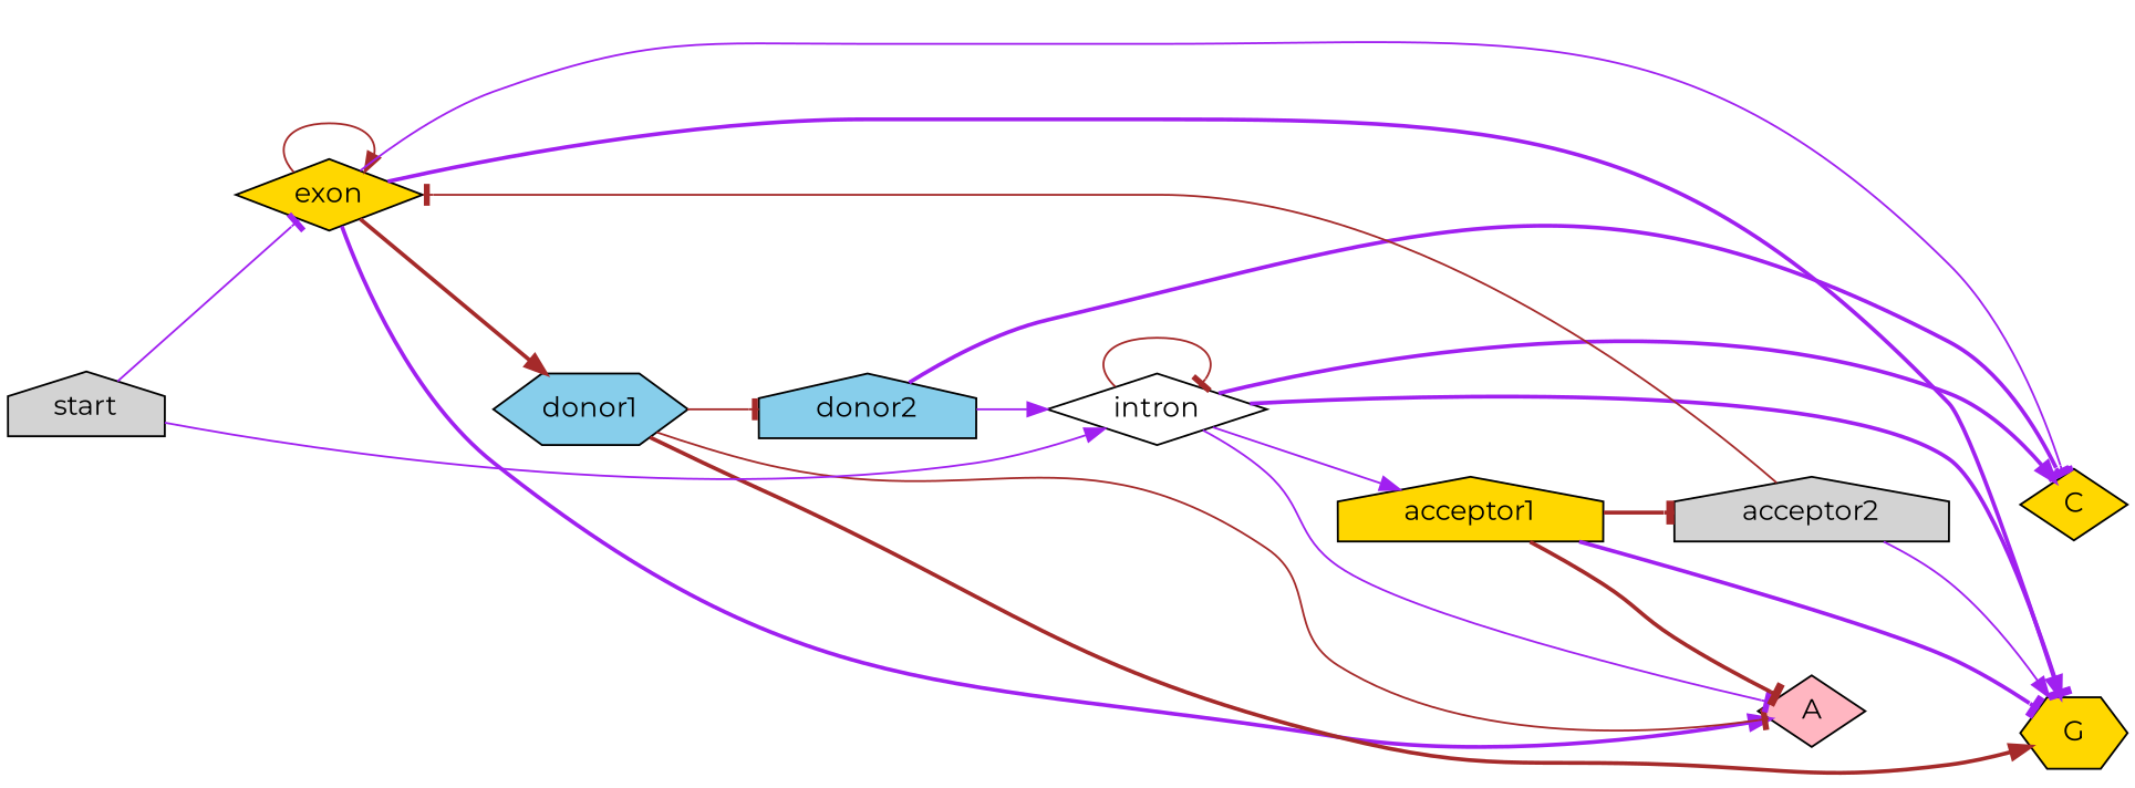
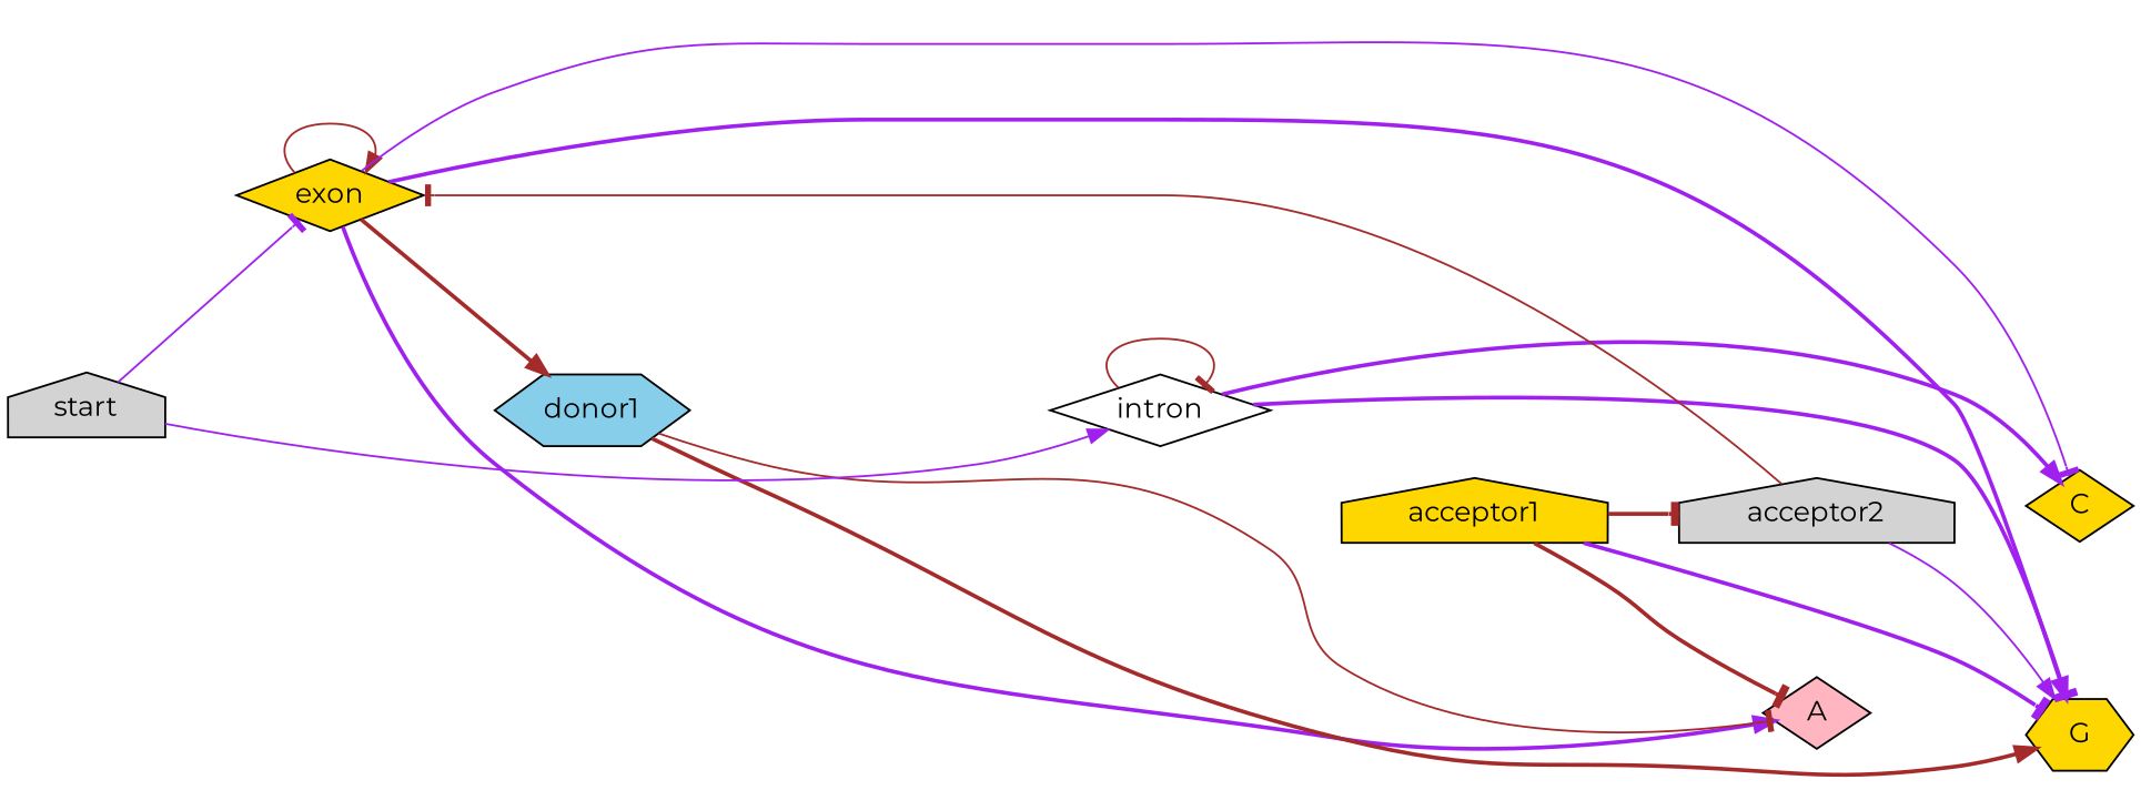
  digraph {
    fontname=Montserrat
    rankdir=LR
    node [color=black fillcolor=gold fontname=Montserrat shape=diamond style=filled]
    edge [arrowhead=tee color=purple fontname=Montserrat style=solid weight=0.1]
    exon
    donor1 [fillcolor=skyblue shape=hexagon]
    A [fillcolor=lightpink]
    C
    G [shape=hexagon]
    start [fillcolor=lightgrey shape=house color=""]
    intron [fillcolor=white]
    acceptor1 [shape=house]
-   donor2 [fillcolor=skyblue shape=house]
    acceptor2 [fillcolor=lightgrey shape=house]
    exon -> exon [arrowhead=normal color=brown weight=0.9]
    exon -> donor1 [arrowhead=normal color=brown style=bold]
    exon -> A [arrowhead=normal style=bold weight=0.25]
    exon -> C [weight=0.25]
    exon -> G [arrowhead=normal style=bold weight=0.25]
    donor1 -> A [color=brown weight=0.05]
    donor1 -> G [arrowhead=normal color=brown style=bold weight=0.95]
-   donor1 -> donor2 [color=brown weight=1.0]
    start -> exon [weight=0.5]
    start -> intron [arrowhead=normal weight=0.5]
-   intron -> A [weight=0.4]
    intron -> C [arrowhead=normal style=bold]
    intron -> G [style=bold]
    intron -> intron [color=brown weight=0.9]
-   intron -> acceptor1 [arrowhead=normal]
    acceptor1 -> A [color=brown style=bold weight=0.95]
    acceptor1 -> G [style=bold weight=0.05]
    acceptor1 -> acceptor2 [color=brown style=bold weight=1.0]
-   donor2 -> C [style=bold weight=0.05]
-   donor2 -> intron [arrowhead=normal weight=1.0]
    acceptor2 -> exon [color=brown weight=1.0]
    acceptor2 -> G [arrowhead=normal weight=0.95]
  }
